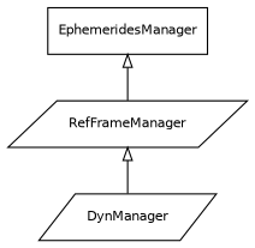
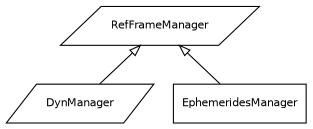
  digraph {
    rankdir=BT
    node [fontname=Helvetica fontsize=10 shape=parallelogram]
    edge [arrowhead=empty arrowtail=empty fontname=Helvetica fontsize=10]
    DynManager
    EphemeridesManager [shape=box]
    RefFrameManager
    subgraph sub_1 {
      DynManager
      EphemeridesManager
      RefFrameManager
    }
    DynManager -> RefFrameManager
-   RefFrameManager -> EphemeridesManager
+   EphemeridesManager -> RefFrameManager
  }
